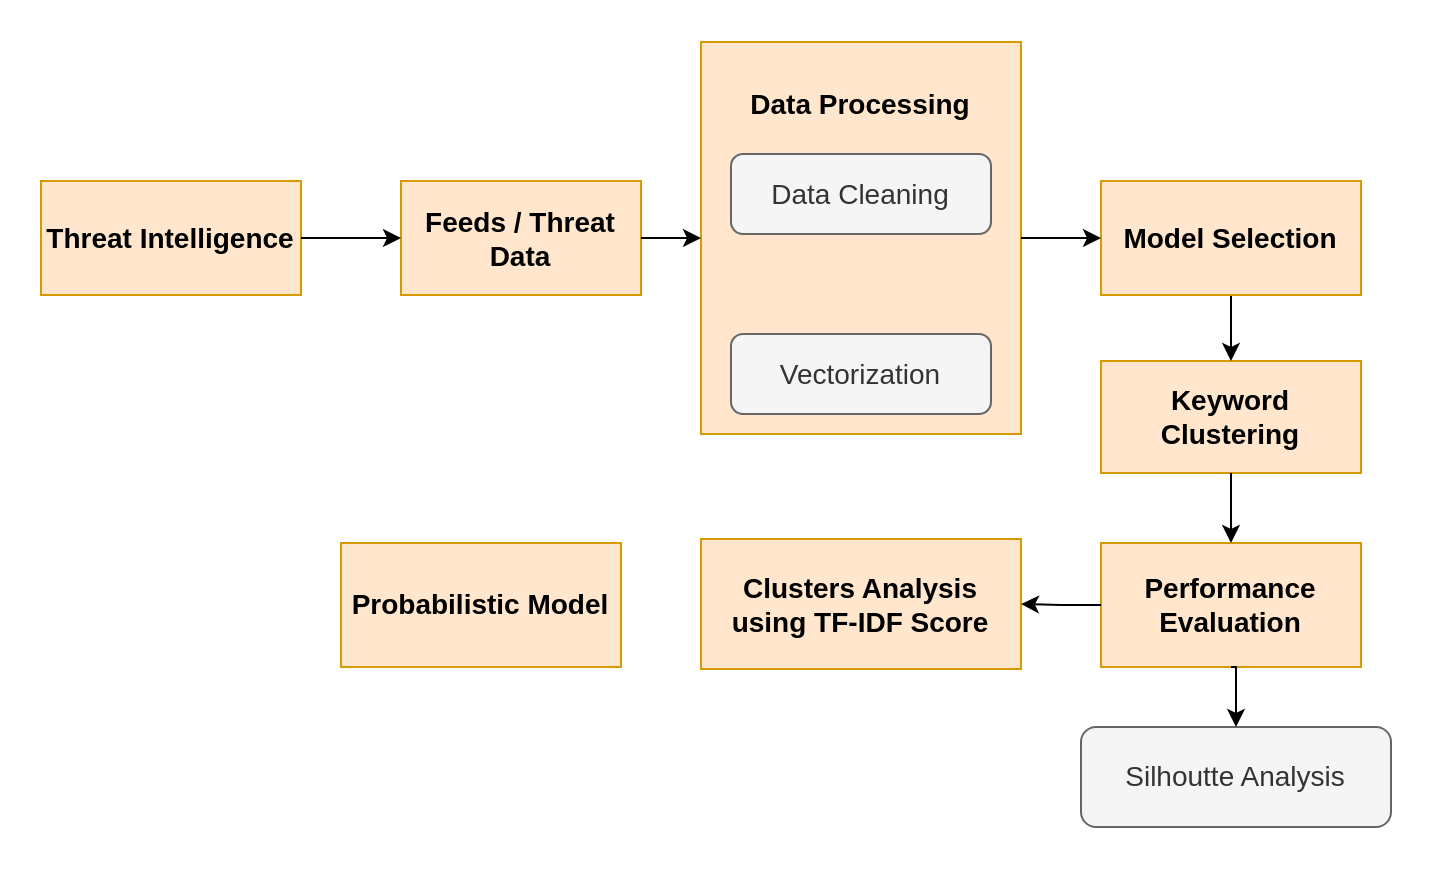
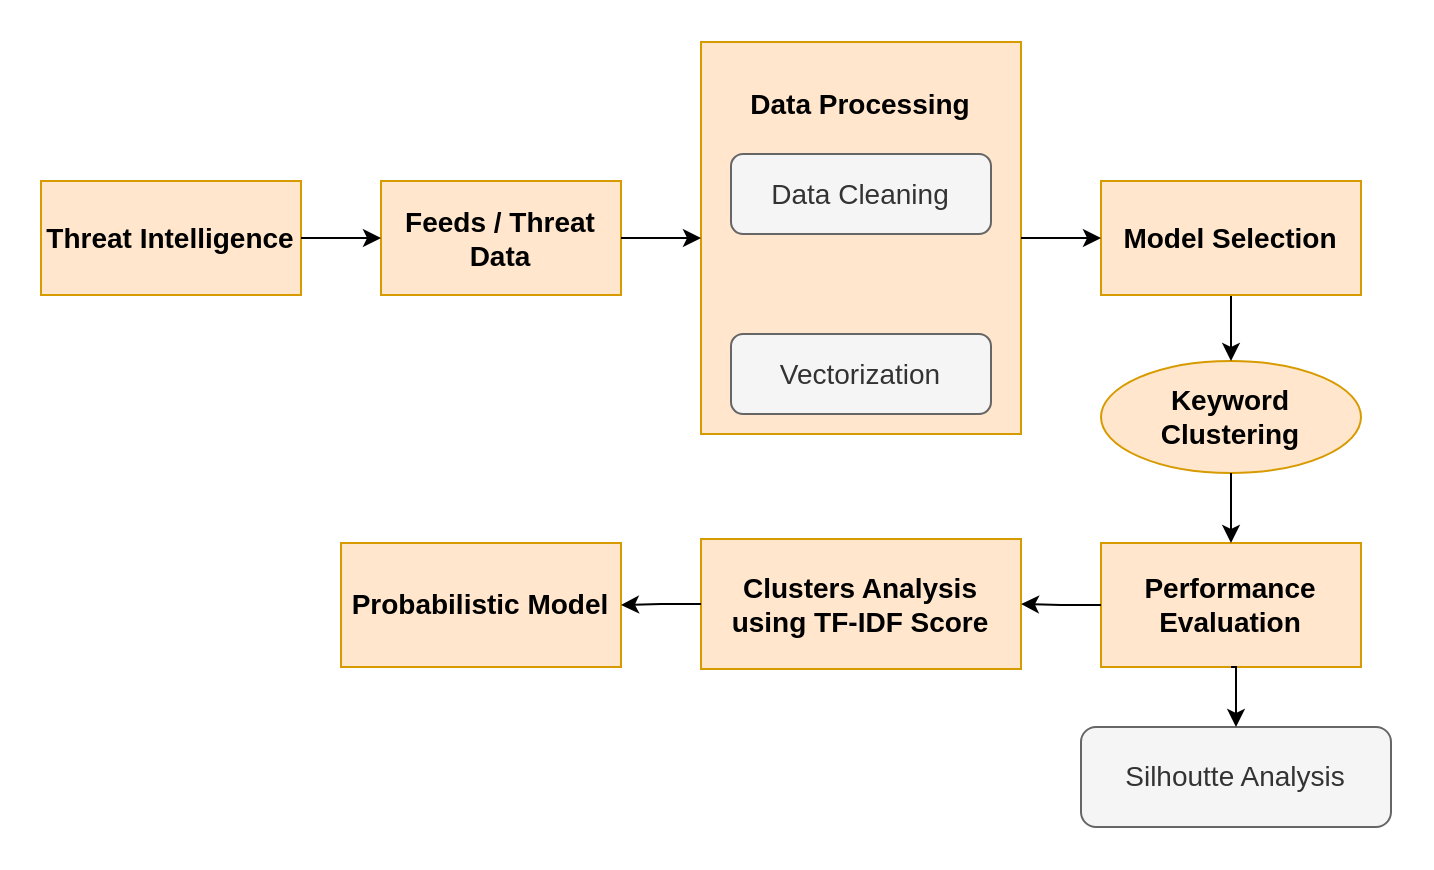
  <mxCell id="0" />
  <mxCell id="1" parent="0" />
  <mxCell id="2" value="" style="group" vertex="1" connectable="0" parent="1"><mxGeometry x="20" y="20.5" width="675" height="392.5" as="geometry" /></mxCell>
  <mxCell id="3" value="&lt;b style=&quot;font-size: 14px;&quot;&gt;&lt;font style=&quot;font-size: 14px;&quot;&gt;Threat Intelligence&lt;br style=&quot;font-size: 14px;&quot;&gt;&lt;/font&gt;&lt;/b&gt;" style="rounded=0;whiteSpace=wrap;html=1;fillColor=#ffe6cc;strokeColor=#d79b00;fontFamily=Helvetica;fontSize=14;" parent="2" vertex="1"><mxGeometry y="69.5" width="130" height="57" as="geometry" /></mxCell>
- <mxCell id="4" value="&lt;b style=&quot;font-size: 14px;&quot;&gt;&lt;font style=&quot;font-size: 14px;&quot;&gt;Feeds / Threat Data&lt;/font&gt;&lt;/b&gt;" style="rounded=0;whiteSpace=wrap;html=1;fillColor=#ffe6cc;strokeColor=#d79b00;fontFamily=Helvetica;fontSize=14;" parent="2" vertex="1"><mxGeometry x="180" y="69.5" width="120" height="57" as="geometry" /></mxCell>
+ <mxCell id="4" value="&lt;b style=&quot;font-size: 14px;&quot;&gt;&lt;font style=&quot;font-size: 14px;&quot;&gt;Feeds / Threat Data&lt;/font&gt;&lt;/b&gt;" style="rounded=0;whiteSpace=wrap;html=1;fillColor=#ffe6cc;strokeColor=#d79b00;fontFamily=Helvetica;fontSize=14;" parent="2" vertex="1"><mxGeometry x="170" y="69.5" width="120" height="57" as="geometry" /></mxCell>
  <mxCell id="5" style="edgeStyle=orthogonalEdgeStyle;rounded=0;orthogonalLoop=1;jettySize=auto;html=1;entryX=0;entryY=0.5;entryDx=0;entryDy=0;" parent="2" source="3" target="4" edge="1"><mxGeometry relative="1" as="geometry" /></mxCell>
- <mxCell id="6" value="&lt;font style=&quot;font-size: 14px;&quot;&gt;Keyword Clustering&lt;/font&gt;" style="rounded=0;whiteSpace=wrap;html=1;fillColor=#ffe6cc;strokeColor=#d79b00;fontStyle=1;fontFamily=Helvetica;fontSize=14;" parent="2" vertex="1"><mxGeometry x="530" y="159.5" width="130" height="56" as="geometry" /></mxCell>
+ <mxCell id="6" value="&lt;font style=&quot;font-size: 14px;&quot;&gt;Keyword Clustering&lt;/font&gt;" style="ellipse;whiteSpace=wrap;html=1;fillColor=#ffe6cc;strokeColor=#d79b00;fontStyle=1;fontFamily=Helvetica;fontSize=14;" parent="2" vertex="1"><mxGeometry x="530" y="159.5" width="130" height="56" as="geometry" /></mxCell>
  <mxCell id="7" value="&lt;font style=&quot;font-size: 14px;&quot;&gt;Performance Evaluation&lt;/font&gt;" style="rounded=0;whiteSpace=wrap;html=1;fillColor=#ffe6cc;strokeColor=#d79b00;fontStyle=1;fontFamily=Helvetica;fontSize=14;" parent="2" vertex="1"><mxGeometry x="530" y="250.5" width="130" height="62" as="geometry" /></mxCell>
  <mxCell id="8" style="edgeStyle=orthogonalEdgeStyle;rounded=0;orthogonalLoop=1;jettySize=auto;html=1;entryX=0.5;entryY=0;entryDx=0;entryDy=0;" parent="2" source="6" target="7" edge="1"><mxGeometry relative="1" as="geometry" /></mxCell>
  <mxCell id="9" value="&lt;font style=&quot;font-size: 14px;&quot;&gt;Silhoutte Analysis&lt;/font&gt;" style="rounded=1;whiteSpace=wrap;html=1;fillColor=#f5f5f5;strokeColor=#666666;fontColor=#333333;fontFamily=Helvetica;fontSize=14;" parent="2" vertex="1"><mxGeometry x="520" y="342.5" width="155" height="50" as="geometry" /></mxCell>
  <mxCell id="10" style="edgeStyle=orthogonalEdgeStyle;rounded=0;orthogonalLoop=1;jettySize=auto;html=1;exitX=0.5;exitY=1;exitDx=0;exitDy=0;entryX=0.5;entryY=0;entryDx=0;entryDy=0;" parent="2" source="7" target="9" edge="1"><mxGeometry relative="1" as="geometry" /></mxCell>
  <mxCell id="11" value="&lt;font style=&quot;font-size: 14px;&quot;&gt;Clusters Analysis using TF-IDF Score&lt;/font&gt;" style="rounded=0;whiteSpace=wrap;html=1;fillColor=#ffe6cc;strokeColor=#d79b00;fontStyle=1;fontFamily=Helvetica;fontSize=14;" parent="2" vertex="1"><mxGeometry x="330" y="248.5" width="160" height="65" as="geometry" /></mxCell>
  <mxCell id="12" style="edgeStyle=orthogonalEdgeStyle;rounded=0;orthogonalLoop=1;jettySize=auto;html=1;fontFamily=Helvetica;" parent="2" source="7" target="11" edge="1"><mxGeometry relative="1" as="geometry" /></mxCell>
  <mxCell id="13" value="&lt;font style=&quot;font-size: 14px;&quot;&gt;Probabilistic Model&lt;/font&gt;" style="rounded=0;whiteSpace=wrap;html=1;fillColor=#ffe6cc;strokeColor=#d79b00;fontStyle=1;fontFamily=Helvetica;fontSize=14;" parent="2" vertex="1"><mxGeometry x="150" y="250.5" width="140" height="62" as="geometry" /></mxCell>
+ <mxCell id="14" style="edgeStyle=orthogonalEdgeStyle;rounded=0;orthogonalLoop=1;jettySize=auto;html=1;exitX=0;exitY=0.5;exitDx=0;exitDy=0;entryX=1;entryY=0.5;entryDx=0;entryDy=0;fontFamily=Helvetica;" parent="2" source="11" target="13" edge="1"><mxGeometry relative="1" as="geometry" /></mxCell>
  <mxCell id="15" style="edgeStyle=orthogonalEdgeStyle;rounded=0;orthogonalLoop=1;jettySize=auto;html=1;exitX=0.5;exitY=1;exitDx=0;exitDy=0;" parent="2" source="16" target="6" edge="1"><mxGeometry relative="1" as="geometry" /></mxCell>
  <mxCell id="16" value="&lt;b style=&quot;font-size: 14px;&quot;&gt;&lt;font style=&quot;font-size: 14px;&quot;&gt;Model Selection&lt;/font&gt;&lt;/b&gt;" style="rounded=0;whiteSpace=wrap;html=1;fillColor=#ffe6cc;strokeColor=#d79b00;fontFamily=Helvetica;fontSize=14;" parent="2" vertex="1"><mxGeometry x="530" y="69.5" width="130" height="57" as="geometry" /></mxCell>
  <mxCell id="17" style="edgeStyle=orthogonalEdgeStyle;rounded=0;orthogonalLoop=1;jettySize=auto;html=1;exitX=0.5;exitY=1;exitDx=0;exitDy=0;" parent="2" source="16" target="16" edge="1"><mxGeometry relative="1" as="geometry" /></mxCell>
  <mxCell id="18" value="" style="group;fontFamily=Helvetica;fontSize=14;" parent="2" vertex="1" connectable="0"><mxGeometry x="330" width="160" height="196" as="geometry" /></mxCell>
  <mxCell id="19" value="&lt;div style=&quot;font-size: 14px&quot;&gt;&lt;b style=&quot;font-size: 14px&quot;&gt;&lt;font style=&quot;font-size: 14px&quot;&gt;Data Processing&lt;br style=&quot;font-size: 14px&quot;&gt;&lt;/font&gt;&lt;/b&gt;&lt;/div&gt;&lt;div style=&quot;font-size: 14px&quot;&gt;&lt;b style=&quot;font-size: 14px&quot;&gt;&lt;br style=&quot;font-size: 14px&quot;&gt;&lt;/b&gt;&lt;/div&gt;&lt;div style=&quot;font-size: 14px&quot;&gt;&lt;b style=&quot;font-size: 14px&quot;&gt;&lt;br style=&quot;font-size: 14px&quot;&gt;&lt;/b&gt;&lt;/div&gt;&lt;div style=&quot;font-size: 14px&quot;&gt;&lt;b style=&quot;font-size: 14px&quot;&gt;&lt;br style=&quot;font-size: 14px&quot;&gt;&lt;/b&gt;&lt;/div&gt;&lt;div style=&quot;font-size: 14px&quot;&gt;&lt;b style=&quot;font-size: 14px&quot;&gt;&lt;br style=&quot;font-size: 14px&quot;&gt;&lt;/b&gt;&lt;/div&gt;&lt;div style=&quot;font-size: 14px&quot;&gt;&lt;b style=&quot;font-size: 14px&quot;&gt;&lt;br style=&quot;font-size: 14px&quot;&gt;&lt;/b&gt;&lt;/div&gt;&lt;div style=&quot;font-size: 14px&quot;&gt;&lt;b style=&quot;font-size: 14px&quot;&gt;&lt;br style=&quot;font-size: 14px&quot;&gt;&lt;/b&gt;&lt;/div&gt;&lt;div style=&quot;font-size: 14px&quot;&gt;&lt;b style=&quot;font-size: 14px&quot;&gt;&lt;br style=&quot;font-size: 14px&quot;&gt;&lt;/b&gt;&lt;/div&gt;&lt;div style=&quot;font-size: 14px&quot;&gt;&lt;b style=&quot;font-size: 14px&quot;&gt;&lt;br style=&quot;font-size: 14px&quot;&gt;&lt;/b&gt;&lt;/div&gt;" style="rounded=0;whiteSpace=wrap;html=1;fillColor=#ffe6cc;strokeColor=#d79b00;fontFamily=Helvetica;fontSize=14;" parent="18" vertex="1"><mxGeometry width="160" height="196" as="geometry" /></mxCell>
  <mxCell id="20" value="&lt;font style=&quot;font-size: 14px;&quot;&gt;Data Cleaning&lt;/font&gt;" style="rounded=1;whiteSpace=wrap;html=1;fillColor=#f5f5f5;strokeColor=#666666;fontColor=#333333;fontFamily=Helvetica;fontSize=14;" parent="18" vertex="1"><mxGeometry x="15" y="56" width="130" height="40" as="geometry" /></mxCell>
  <mxCell id="21" value="&lt;font style=&quot;font-size: 14px;&quot;&gt;Vectorization&lt;/font&gt;" style="rounded=1;whiteSpace=wrap;html=1;fillColor=#f5f5f5;strokeColor=#666666;fontColor=#333333;fontFamily=Helvetica;fontSize=14;" parent="18" vertex="1"><mxGeometry x="15" y="146" width="130" height="40" as="geometry" /></mxCell>
  <mxCell id="22" style="edgeStyle=orthogonalEdgeStyle;rounded=0;orthogonalLoop=1;jettySize=auto;html=1;exitX=1;exitY=0.5;exitDx=0;exitDy=0;entryX=0;entryY=0.5;entryDx=0;entryDy=0;" parent="2" source="4" target="19" edge="1"><mxGeometry relative="1" as="geometry" /></mxCell>
  <mxCell id="23" style="edgeStyle=orthogonalEdgeStyle;rounded=0;orthogonalLoop=1;jettySize=auto;html=1;exitX=1;exitY=0.5;exitDx=0;exitDy=0;entryX=0;entryY=0.5;entryDx=0;entryDy=0;" parent="2" source="19" target="16" edge="1"><mxGeometry relative="1" as="geometry" /></mxCell>
